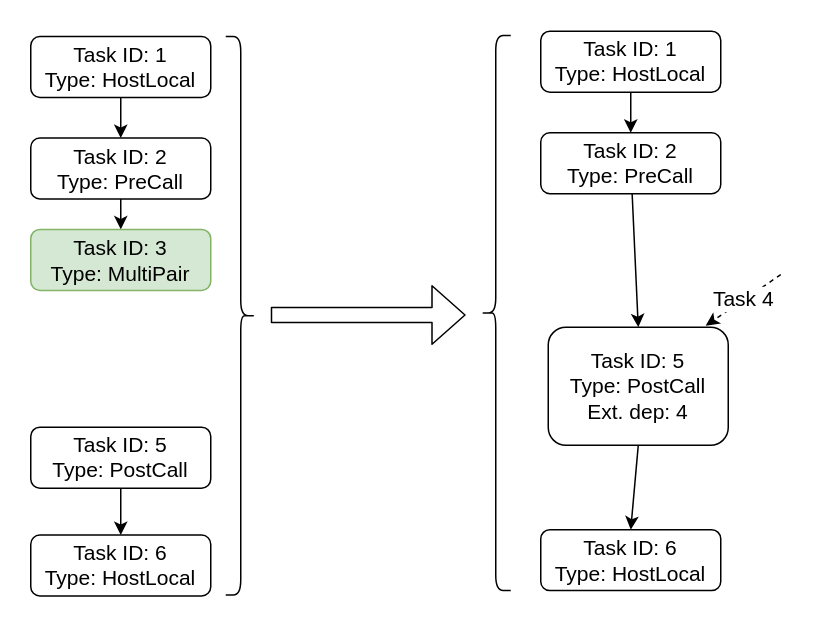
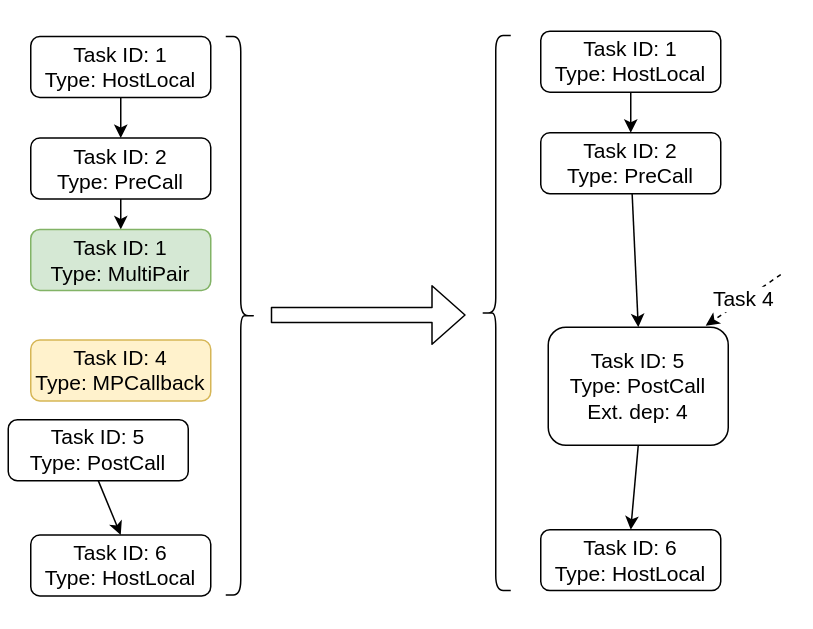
  <mxCell id="0" />
  <mxCell id="1" parent="0" />
  <mxCell id="2" style="edgeStyle=none;html=1;exitX=0.5;exitY=1;exitDx=0;exitDy=0;entryX=0.5;entryY=0;entryDx=0;entryDy=0;fontSize=14;" parent="1" source="3" target="8" edge="1"><mxGeometry relative="1" as="geometry" /></mxCell>
  <mxCell id="3" value="Task ID: 2&lt;br style=&quot;font-size: 14px;&quot;&gt;Type: PreCall" style="rounded=1;whiteSpace=wrap;html=1;fontSize=14;container=0;" parent="1" vertex="1"><mxGeometry x="20" y="91.385" width="120" height="40.615" as="geometry" /></mxCell>
  <mxCell id="4" style="edgeStyle=none;html=1;exitX=0.5;exitY=1;exitDx=0;exitDy=0;entryX=0.5;entryY=0;entryDx=0;entryDy=0;fontSize=14;" parent="1" source="5" target="10" edge="1"><mxGeometry relative="1" as="geometry"><mxPoint x="110" y="386" as="targetPoint" /></mxGeometry></mxCell>
- <mxCell id="5" value="Task ID: 5&lt;br&gt;Type: PostCall" style="rounded=1;whiteSpace=wrap;html=1;fontSize=14;container=0;" parent="1" vertex="1"><mxGeometry x="20" y="284.155" width="120" height="40.615" as="geometry" /></mxCell>
+ <mxCell id="5" value="Task ID: 5&lt;br&gt;Type: PostCall" style="rounded=1;whiteSpace=wrap;html=1;fontSize=14;container=0;" parent="1" vertex="1"><mxGeometry x="5" y="279.155" width="120" height="40.615" as="geometry" /></mxCell>
  <mxCell id="6" style="edgeStyle=none;html=1;exitX=0.5;exitY=1;exitDx=0;exitDy=0;entryX=0.5;entryY=0;entryDx=0;entryDy=0;fontSize=14;" parent="1" source="7" target="3" edge="1"><mxGeometry relative="1" as="geometry" /></mxCell>
  <mxCell id="7" value="Task ID: 1&lt;br style=&quot;font-size: 14px;&quot;&gt;Type: HostLocal" style="rounded=1;whiteSpace=wrap;html=1;fontSize=14;container=0;" parent="1" vertex="1"><mxGeometry x="20" y="23.692" width="120" height="40.615" as="geometry" /></mxCell>
- <mxCell id="8" value="Task ID: 3&lt;br style=&quot;font-size: 14px;&quot;&gt;Type: MultiPair" style="rounded=1;whiteSpace=wrap;html=1;fontSize=14;container=0;fillColor=#d5e8d4;strokeColor=#82b366;" parent="1" vertex="1"><mxGeometry x="20" y="152.308" width="120" height="40.615" as="geometry" /></mxCell>
+ <mxCell id="8" value="Task ID: 1&lt;br style=&quot;font-size: 14px;&quot;&gt;Type: MultiPair" style="rounded=1;whiteSpace=wrap;html=1;fontSize=14;container=0;fillColor=#d5e8d4;strokeColor=#82b366;" parent="1" vertex="1"><mxGeometry x="20" y="152.308" width="120" height="40.615" as="geometry" /></mxCell>
+ <mxCell id="9" value="Task ID: 4&lt;br style=&quot;font-size: 14px;&quot;&gt;Type: MPCallback" style="rounded=1;whiteSpace=wrap;html=1;fontSize=14;container=0;fillColor=#fff2cc;strokeColor=#d6b656;" parent="1" vertex="1"><mxGeometry x="20" y="226.002" width="120" height="40.615" as="geometry" /></mxCell>
  <mxCell id="10" value="Task ID: 6&lt;br&gt;Type: HostLocal" style="rounded=1;whiteSpace=wrap;html=1;fontSize=14;container=0;" parent="1" vertex="1"><mxGeometry x="20" y="356.005" width="120" height="40.615" as="geometry" /></mxCell>
  <mxCell id="11" value="" style="edgeStyle=none;html=1;entryX=0.5;entryY=0;entryDx=0;entryDy=0;" parent="1" source="12" target="14" edge="1"><mxGeometry relative="1" as="geometry"><mxPoint x="420" y="222.452" as="targetPoint" /></mxGeometry></mxCell>
  <mxCell id="12" value="Task ID: 2&lt;br style=&quot;font-size: 14px;&quot;&gt;Type: PreCall" style="rounded=1;whiteSpace=wrap;html=1;fontSize=14;container=0;" parent="1" vertex="1"><mxGeometry x="360" y="87.835" width="120" height="40.615" as="geometry" /></mxCell>
  <mxCell id="13" style="edgeStyle=none;html=1;exitX=0.5;exitY=1;exitDx=0;exitDy=0;entryX=0.5;entryY=0;entryDx=0;entryDy=0;fontSize=14;" parent="1" source="14" target="17" edge="1"><mxGeometry relative="1" as="geometry"><mxPoint x="450" y="382.45" as="targetPoint" /></mxGeometry></mxCell>
  <mxCell id="14" value="Task ID: 5&lt;br&gt;Type: PostCall&lt;br&gt;Ext. dep: 4" style="rounded=1;whiteSpace=wrap;html=1;fontSize=14;container=0;" parent="1" vertex="1"><mxGeometry x="365" y="217.45" width="120" height="78.77" as="geometry" /></mxCell>
  <mxCell id="15" style="edgeStyle=none;html=1;exitX=0.5;exitY=1;exitDx=0;exitDy=0;entryX=0.5;entryY=0;entryDx=0;entryDy=0;fontSize=14;" parent="1" source="16" target="12" edge="1"><mxGeometry relative="1" as="geometry" /></mxCell>
  <mxCell id="16" value="Task ID: 1&lt;br style=&quot;font-size: 14px;&quot;&gt;Type: HostLocal" style="rounded=1;whiteSpace=wrap;html=1;fontSize=14;container=0;" parent="1" vertex="1"><mxGeometry x="360" y="20.142" width="120" height="40.615" as="geometry" /></mxCell>
  <mxCell id="17" value="Task ID: 6&lt;br&gt;Type: HostLocal" style="rounded=1;whiteSpace=wrap;html=1;fontSize=14;container=0;" parent="1" vertex="1"><mxGeometry x="360" y="352.455" width="120" height="40.615" as="geometry" /></mxCell>
  <mxCell id="18" value="Task 4" style="edgeStyle=none;html=1;entryX=0.875;entryY=-0.013;entryDx=0;entryDy=0;entryPerimeter=0;dashed=1;fontSize=14;" parent="1" target="14" edge="1"><mxGeometry relative="1" as="geometry"><mxPoint x="520" y="182.45" as="sourcePoint" /><mxPoint x="430" y="252.45" as="targetPoint" /></mxGeometry></mxCell>
  <mxCell id="19" value="" style="shape=flexArrow;endArrow=classic;html=1;endWidth=28;endSize=7;" parent="1" edge="1"><mxGeometry width="50" height="50" relative="1" as="geometry"><mxPoint x="180" y="209.34" as="sourcePoint" /><mxPoint x="310" y="209.34" as="targetPoint" /></mxGeometry></mxCell>
  <mxCell id="20" value="" style="shape=curlyBracket;whiteSpace=wrap;html=1;rounded=1;flipH=1;labelPosition=right;verticalLabelPosition=middle;align=left;verticalAlign=middle;" parent="1" vertex="1"><mxGeometry x="150" y="23.69" width="20" height="372.31" as="geometry" /></mxCell>
  <mxCell id="21" value="" style="shape=curlyBracket;whiteSpace=wrap;html=1;rounded=1;labelPosition=left;verticalLabelPosition=middle;align=right;verticalAlign=middle;" parent="1" vertex="1"><mxGeometry x="320" y="23.07" width="20" height="370" as="geometry" /></mxCell>
